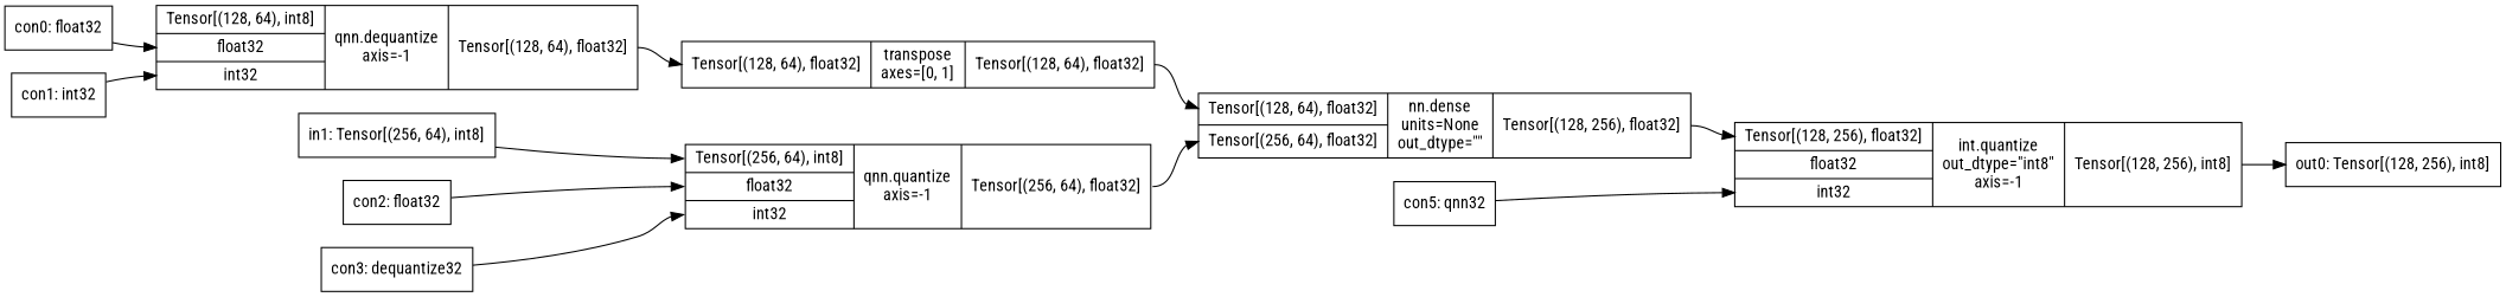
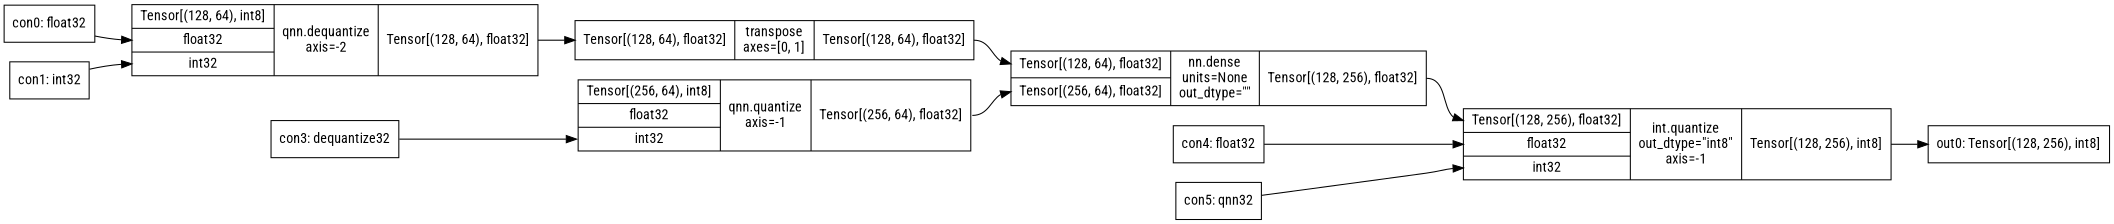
  digraph {
    fontname="Roboto Condensed"
    rankdir=LR
    node [fontname="Roboto Condensed" shape=record]
    edge [fontname="Roboto Condensed" headport=i0]
-   n1 [label="{{<i0>Tensor[(128, 64), int8]|<i1>float32|<i2>int32}|qnn.dequantize\naxis=-1|{<o0>Tensor[(128, 64), float32]}}"]
+   n1 [label="{{<i0>Tensor[(128, 64), int8]|<i1>float32|<i2>int32}|qnn.dequantize\naxis=-2|{<o0>Tensor[(128, 64), float32]}}"]
    n2 [label="{{<i0>Tensor[(128, 64), float32]}|transpose\naxes=[0, 1]|{<o0>Tensor[(128, 64), float32]}}"]
    n3 [label="con0: float32"]
    n4 [label="con1: int32"]
    n5 [label="{{<i0>Tensor[(128, 64), float32]|<i1>Tensor[(256, 64), float32]}|nn.dense\nunits=None\nout_dtype=\"\"|{<o0>Tensor[(128, 256), float32]}}"]
    n6 [label="{{<i0>Tensor[(128, 256), float32]|<i1>float32|<i2>int32}|int.quantize\nout_dtype=\"int8\"\naxis=-1|{<o0>Tensor[(128, 256), int8]}}"]
-   n7 [label="in1: Tensor[(256, 64), int8]"]
    n8 [label="{{<i0>Tensor[(256, 64), int8]|<i1>float32|<i2>int32}|qnn.quantize\naxis=-1|{<o0>Tensor[(256, 64), float32]}}"]
-   n9 [label="con2: float32"]
    n10 [label="con3: dequantize32"]
    n11 [label="out0: Tensor[(128, 256), int8]"]
+   n12 [label="con4: float32"]
    n13 [label="con5: qnn32"]
    n1 -> n2 [tailport=o0]
    n2 -> n5 [tailport=o0]
    n3 -> n1 [headport=i1]
    n4 -> n1 [headport=i2]
    n5 -> n6 [tailport=o0]
    n6 -> n11 [tailport=o0]
-   n7 -> n8
    n8 -> n5 [headport=i1 tailport=o0]
-   n9 -> n8 [headport=i1]
    n10 -> n8 [headport=i2]
+   n12 -> n6 [headport=i1]
    n13 -> n6 [headport=i2]
  }
